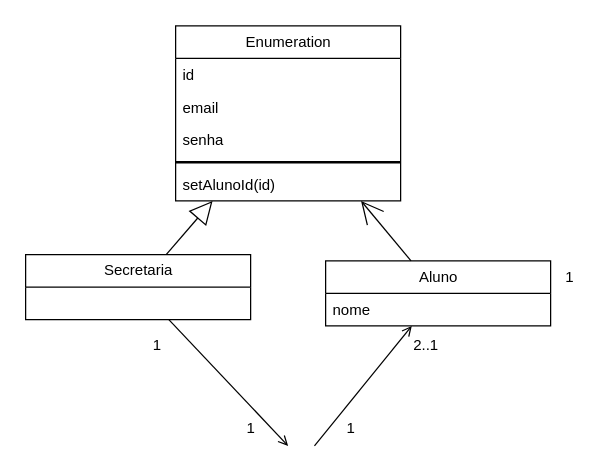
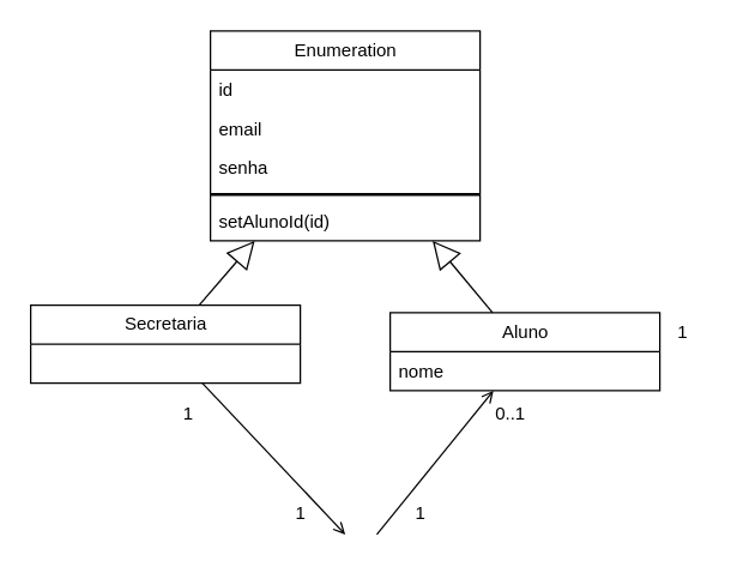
  <mxCell id="0" />
  <mxCell id="1" parent="0" />
  <mxCell id="2" value="Enumeration" style="swimlane;fontStyle=0;childLayout=stackLayout;horizontal=1;startSize=26;fillColor=none;horizontalStack=0;resizeParent=1;resizeParentMax=0;resizeLast=0;collapsible=1;marginBottom=0;html=1;" vertex="1" parent="1"><mxGeometry x="140" y="20" width="180" height="140" as="geometry" /></mxCell>
  <mxCell id="3" value="id" style="text;strokeColor=none;fillColor=none;align=left;verticalAlign=top;spacingLeft=4;spacingRight=4;overflow=hidden;rotatable=0;points=[[0,0.5],[1,0.5]];portConstraint=eastwest;whiteSpace=wrap;html=1;" vertex="1" parent="2"><mxGeometry y="26" width="180" height="26" as="geometry" /></mxCell>
  <mxCell id="4" value="email" style="text;strokeColor=none;fillColor=none;align=left;verticalAlign=top;spacingLeft=4;spacingRight=4;overflow=hidden;rotatable=0;points=[[0,0.5],[1,0.5]];portConstraint=eastwest;whiteSpace=wrap;html=1;" vertex="1" parent="2"><mxGeometry y="52" width="180" height="26" as="geometry" /></mxCell>
  <mxCell id="5" value="senha" style="text;strokeColor=none;fillColor=none;align=left;verticalAlign=top;spacingLeft=4;spacingRight=4;overflow=hidden;rotatable=0;points=[[0,0.5],[1,0.5]];portConstraint=eastwest;whiteSpace=wrap;html=1;" vertex="1" parent="2"><mxGeometry y="78" width="180" height="26" as="geometry" /></mxCell>
  <mxCell id="6" value="" style="line;strokeWidth=2;html=1;" vertex="1" parent="2"><mxGeometry y="104" width="180" height="10" as="geometry" /></mxCell>
  <mxCell id="7" value="setAlunoId(id)" style="text;strokeColor=none;fillColor=none;align=left;verticalAlign=top;spacingLeft=4;spacingRight=4;overflow=hidden;rotatable=0;points=[[0,0.5],[1,0.5]];portConstraint=eastwest;whiteSpace=wrap;html=1;" vertex="1" parent="2"><mxGeometry y="114" width="180" height="26" as="geometry" /></mxCell>
- <mxCell id="8" style="edgeStyle=none;html=1;endArrow=open;endFill=0;endSize=16;" edge="1" parent="1" source="9" target="2"><mxGeometry relative="1" as="geometry" /></mxCell>
+ <mxCell id="8" style="edgeStyle=none;html=1;endArrow=block;endFill=0;endSize=16;" edge="1" parent="1" source="9" target="2"><mxGeometry relative="1" as="geometry" /></mxCell>
  <mxCell id="9" value="Aluno" style="swimlane;fontStyle=0;childLayout=stackLayout;horizontal=1;startSize=26;fillColor=none;horizontalStack=0;resizeParent=1;resizeParentMax=0;resizeLast=0;collapsible=1;marginBottom=0;html=1;" vertex="1" parent="1"><mxGeometry x="260" y="208" width="180" height="52" as="geometry" /></mxCell>
  <mxCell id="10" value="nome" style="text;strokeColor=none;fillColor=none;align=left;verticalAlign=top;spacingLeft=4;spacingRight=4;overflow=hidden;rotatable=0;points=[[0,0.5],[1,0.5]];portConstraint=eastwest;whiteSpace=wrap;html=1;" vertex="1" parent="9"><mxGeometry y="26" width="180" height="26" as="geometry" /></mxCell>
  <mxCell id="11" style="edgeStyle=none;html=1;endArrow=open;endFill=0;" edge="1" parent="1" target="9"><mxGeometry relative="1" as="geometry"><mxPoint x="251.081" y="356" as="sourcePoint" /></mxGeometry></mxCell>
  <mxCell id="12" style="edgeStyle=none;html=1;endArrow=block;endFill=0;startSize=16;endSize=16;" edge="1" parent="1" source="14" target="2"><mxGeometry relative="1" as="geometry"><mxPoint x="233.06" y="102.992" as="targetPoint" /></mxGeometry></mxCell>
  <mxCell id="13" style="edgeStyle=none;html=1;entryX=0.5;entryY=0;entryDx=0;entryDy=0;endArrow=open;endFill=0;" edge="1" parent="1" source="14"><mxGeometry relative="1" as="geometry"><mxPoint x="230" y="356" as="targetPoint" /></mxGeometry></mxCell>
  <mxCell id="14" value="Secretaria" style="swimlane;fontStyle=0;childLayout=stackLayout;horizontal=1;startSize=26;fillColor=none;horizontalStack=0;resizeParent=1;resizeParentMax=0;resizeLast=0;collapsible=1;marginBottom=0;html=1;" vertex="1" parent="1"><mxGeometry x="20" y="203" width="180" height="52" as="geometry" /></mxCell>
  <mxCell id="15" value="&lt;font style=&quot;font-size: 12px;&quot;&gt;1&lt;/font&gt;" style="text;html=1;align=center;verticalAlign=middle;resizable=0;points=[];autosize=1;strokeColor=none;fillColor=none;fontSize=25;" vertex="1" parent="1"><mxGeometry x="440" y="195" width="30" height="40" as="geometry" /></mxCell>
  <mxCell id="16" value="&lt;font style=&quot;font-size: 12px;&quot;&gt;1&lt;/font&gt;" style="text;html=1;align=center;verticalAlign=middle;resizable=0;points=[];autosize=1;strokeColor=none;fillColor=none;fontSize=25;" vertex="1" parent="1"><mxGeometry x="110" y="250" width="30" height="40" as="geometry" /></mxCell>
  <mxCell id="17" value="&lt;font style=&quot;font-size: 12px;&quot;&gt;1&lt;/font&gt;" style="text;html=1;align=center;verticalAlign=middle;resizable=0;points=[];autosize=1;strokeColor=none;fillColor=none;fontSize=25;" vertex="1" parent="1"><mxGeometry x="185" y="316" width="30" height="40" as="geometry" /></mxCell>
  <mxCell id="18" value="&lt;font style=&quot;font-size: 12px;&quot;&gt;1&lt;/font&gt;" style="text;html=1;align=center;verticalAlign=middle;resizable=0;points=[];autosize=1;strokeColor=none;fillColor=none;fontSize=25;" vertex="1" parent="1"><mxGeometry x="265" y="316" width="30" height="40" as="geometry" /></mxCell>
- <mxCell id="19" value="&lt;font style=&quot;font-size: 12px;&quot;&gt;2..1&lt;/font&gt;" style="text;html=1;align=center;verticalAlign=middle;resizable=0;points=[];autosize=1;strokeColor=none;fillColor=none;fontSize=25;" vertex="1" parent="1"><mxGeometry x="320" y="250" width="40" height="40" as="geometry" /></mxCell>
+ <mxCell id="19" value="&lt;font style=&quot;font-size: 12px;&quot;&gt;0..1&lt;/font&gt;" style="text;html=1;align=center;verticalAlign=middle;resizable=0;points=[];autosize=1;strokeColor=none;fillColor=none;fontSize=25;" vertex="1" parent="1"><mxGeometry x="320" y="250" width="40" height="40" as="geometry" /></mxCell>
